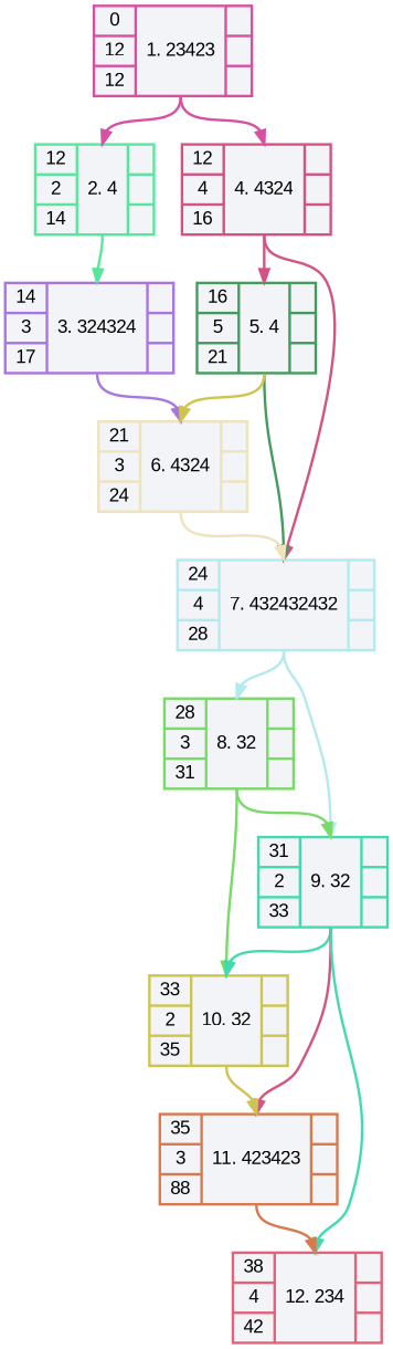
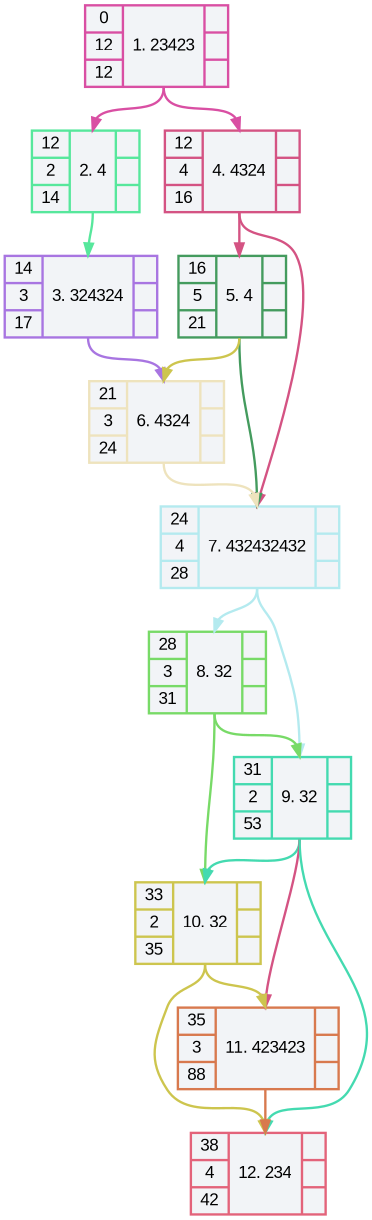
  digraph {
    rankdir=TB
    splines=spline
    node [fillcolor="#f2f4f7" fontname=Arial shape=record style="filled, bold"]
    edge [color="#d45383" headport=mI7 penwidth=2 tailport=mI9]
    n1 [color="#d94fa3" label="{ 0 | 12 | 12 } |  <mI1> 1. 23423 | { |  |  }"]
    n2 [color="#57e79c" label="{ 12 | 2 | 14 } |  <mI2> 2. 4 | { |  |  }"]
    n3 [color="#d45383" label="{ 12 | 4 | 16 } |  <mI4> 4. 4324 | { |  |  }"]
    n4 [color="#a875e1" label="{ 14 | 3 | 17 } |  <mI3> 3. 324324 | { |  |  }"]
    n5 [color="#449b5e" label="{ 16 | 5 | 21 } |  <mI5> 5. 4 | { |  |  }"]
    n6 [color="#b4eaef" label="{ 24 | 4 | 28 } |  <mI7> 7. 432432432 | { |  |  }"]
    n7 [color="#eee3bd" label="{ 21 | 3 | 24 } |  <mI6> 6. 4324 | { |  |  }"]
    n8 [color="#78da67" label="{ 28 | 3 | 31 } |  <mI8> 8. 32 | { |  |  }"]
-   n9 [color="#44dab0" label="{ 31 | 2 | 33 } |  <mI9> 9. 32 | { |  |  }"]
+   n9 [color="#44dab0" label="{ 31 | 2 | 53 } |  <mI9> 9. 32 | { |  |  }"]
    n10 [color="#cdc54e" label="{ 33 | 2 | 35 } |  <mI10> 10. 32 | { |  |  }"]
    n11 [color="#d8794e" label="{ 35 | 3 | 88 } |  <mI11> 11. 423423 | { |  |  }"]
    n12 [color="#e3637a" label="{ 38 | 4 | 42 } |  <mI12> 12. 234 | { |  |  }"]
    n1 -> n2 [color="#d94fa3" headport=mI2 tailport=mI1]
    n1 -> n3 [color="#d94fa3" headport=mI4 tailport=mI1]
    n2 -> n4 [color="#57e79c" headport=mI3 tailport=mI2]
    n3 -> n5 [headport=mI5 tailport=mI4]
    n3 -> n6 [tailport=mI4]
    n4 -> n7 [color="#a875e1" headport=mI6 tailport=mI3]
    n5 -> n6 [color="#449b5e" tailport=mI5]
    n5 -> n7 [color="#cdc54e" headport=mI6 tailport=mI5]
    n6 -> n8 [color="#b4eaef" headport=mI8 tailport=mI7]
    n6 -> n9 [color="#b4eaef" headport=mI9 tailport=mI7]
    n7 -> n6 [color="#eee3bd" tailport=mI6]
    n8 -> n9 [color="#78da67" headport=mI9 tailport=mI8]
    n8 -> n10 [color="#78da67" headport=mI10 tailport=mI8]
    n9 -> n10 [color="#44dab0" headport=mI10]
    n9 -> n11 [headport=mI11]
    n9 -> n12 [color="#44dab0" headport=mI12]
    n10 -> n11 [color="#cdc54e" headport=mI11 tailport=mI10]
+   n10 -> n12 [color="#cdc54e" headport=mI12 tailport=mI10]
    n11 -> n12 [color="#d8794e" headport=mI12 tailport=mI11]
  }
